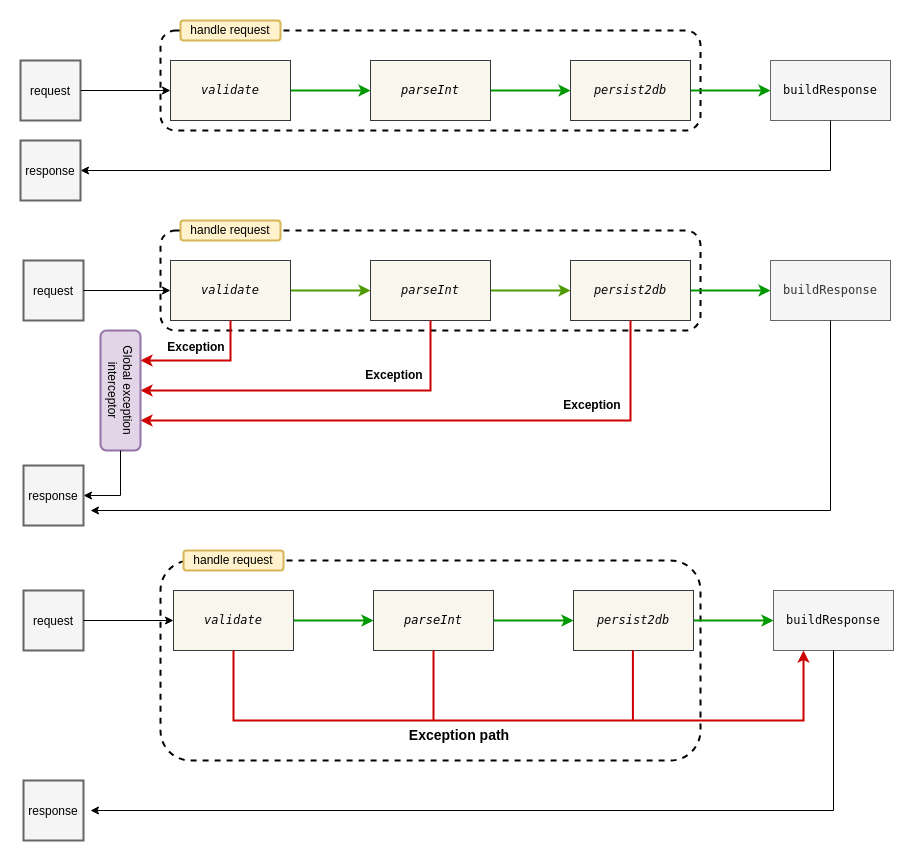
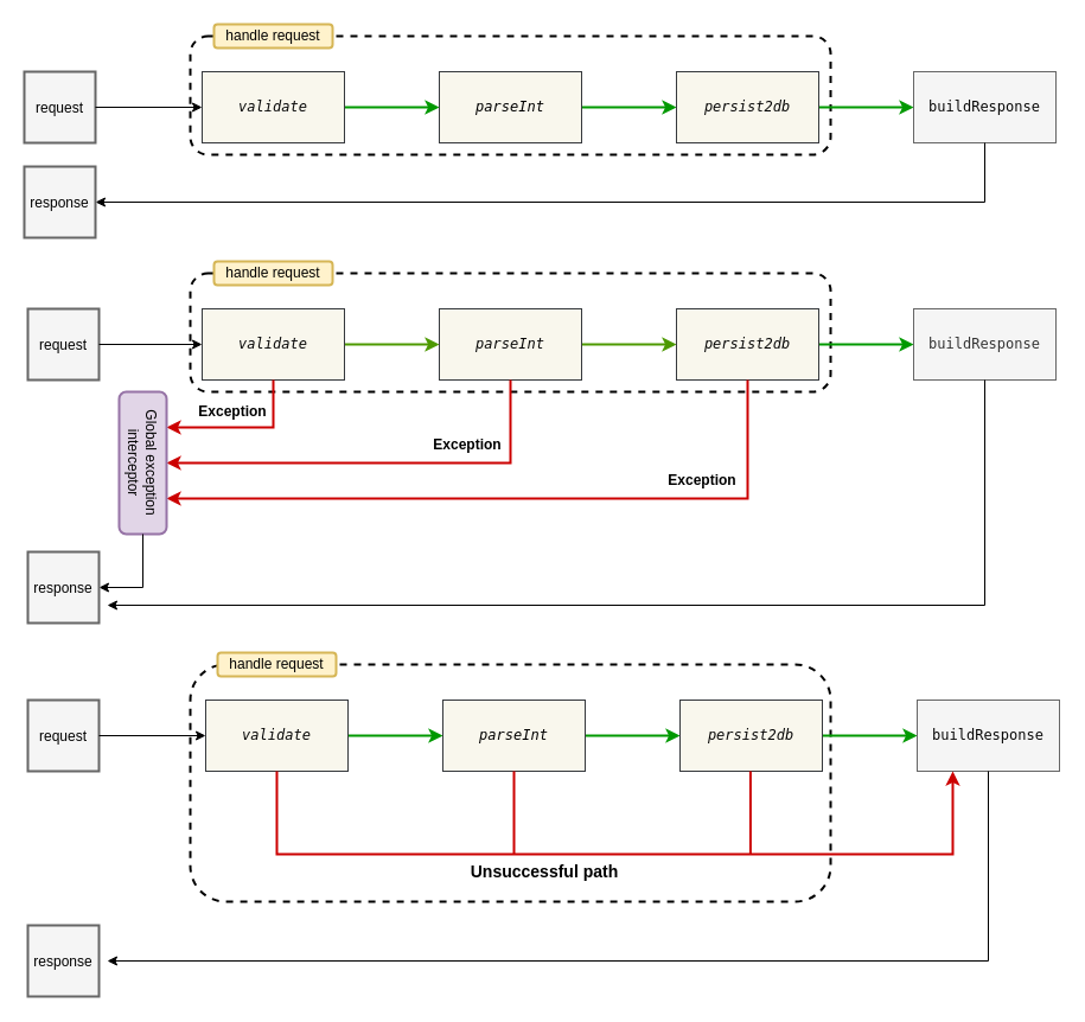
  <mxCell id="0" />
  <mxCell id="1" parent="0" />
  <mxCell id="2" value="" style="rounded=1;whiteSpace=wrap;html=1;fillColor=none;dashed=1;strokeWidth=2;connectable=0;allowArrows=0;" vertex="1" parent="1"><mxGeometry x="160" y="560" width="540" height="200" as="geometry" /></mxCell>
  <mxCell id="3" value="" style="rounded=1;whiteSpace=wrap;html=1;fillColor=none;dashed=1;strokeWidth=2;connectable=0;allowArrows=0;" vertex="1" parent="1"><mxGeometry x="160" y="30" width="540" height="100" as="geometry" /></mxCell>
  <mxCell id="4" value="" style="edgeStyle=orthogonalEdgeStyle;rounded=0;orthogonalLoop=1;jettySize=auto;html=1;fontColor=#4D9900;strokeColor=#009900;strokeWidth=2;" edge="1" parent="1" source="5" target="7"><mxGeometry relative="1" as="geometry" /></mxCell>
  <mxCell id="5" value="&lt;pre style=&quot;color: rgb(8 , 8 , 8) ; font-family: &amp;#34;jetbrains mono&amp;#34; , monospace&quot;&gt;&lt;span style=&quot;font-style: italic&quot;&gt;validate&lt;/span&gt;&lt;/pre&gt;" style="rounded=0;whiteSpace=wrap;html=1;fillColor=#f9f7ed;strokeColor=#36393d;" vertex="1" parent="1"><mxGeometry x="170" y="60" width="120" height="60" as="geometry" /></mxCell>
  <mxCell id="6" value="" style="edgeStyle=orthogonalEdgeStyle;rounded=0;orthogonalLoop=1;jettySize=auto;html=1;fontColor=#4D9900;strokeColor=#009900;strokeWidth=2;" edge="1" parent="1" source="7" target="9"><mxGeometry relative="1" as="geometry" /></mxCell>
  <mxCell id="7" value="&lt;pre style=&quot;font-family: &amp;#34;jetbrains mono&amp;#34; , monospace&quot;&gt;&lt;pre style=&quot;font-family: &amp;#34;jetbrains mono&amp;#34; , monospace&quot;&gt;&lt;span style=&quot;font-style: italic&quot;&gt;parseInt&lt;/span&gt;&lt;/pre&gt;&lt;/pre&gt;" style="rounded=0;whiteSpace=wrap;html=1;fillColor=#f9f7ed;strokeColor=#36393d;" vertex="1" parent="1"><mxGeometry x="370" y="60" width="120" height="60" as="geometry" /></mxCell>
  <mxCell id="8" value="" style="edgeStyle=orthogonalEdgeStyle;rounded=0;orthogonalLoop=1;jettySize=auto;html=1;fontColor=#4D9900;strokeColor=#009900;strokeWidth=2;" edge="1" parent="1" source="9" target="10"><mxGeometry relative="1" as="geometry" /></mxCell>
  <mxCell id="9" value="&lt;pre style=&quot;color: rgb(8 , 8 , 8) ; font-family: &amp;#34;jetbrains mono&amp;#34; , monospace&quot;&gt;&lt;pre style=&quot;font-family: &amp;#34;jetbrains mono&amp;#34; , monospace&quot;&gt;&lt;pre style=&quot;font-family: &amp;#34;jetbrains mono&amp;#34; , monospace&quot;&gt;&lt;span style=&quot;font-style: italic&quot;&gt;persist2db&lt;/span&gt;&lt;/pre&gt;&lt;/pre&gt;&lt;/pre&gt;" style="rounded=0;whiteSpace=wrap;html=1;fillColor=#f9f7ed;strokeColor=#36393d;" vertex="1" parent="1"><mxGeometry x="570" y="60" width="120" height="60" as="geometry" /></mxCell>
  <mxCell id="10" value="&lt;pre style=&quot;color: rgb(8 , 8 , 8) ; font-family: &amp;#34;jetbrains mono&amp;#34; , monospace&quot;&gt;&lt;pre style=&quot;font-family: &amp;#34;jetbrains mono&amp;#34; , monospace&quot;&gt;&lt;pre style=&quot;font-family: &amp;#34;jetbrains mono&amp;#34; , monospace&quot;&gt;&lt;pre style=&quot;font-family: &amp;#34;jetbrains mono&amp;#34; , monospace&quot;&gt;buildResponse&lt;/pre&gt;&lt;/pre&gt;&lt;/pre&gt;&lt;/pre&gt;" style="rounded=0;whiteSpace=wrap;html=1;fillColor=#f5f5f5;strokeColor=#666666;fontColor=#333333;" vertex="1" parent="1"><mxGeometry x="770" y="60" width="120" height="60" as="geometry" /></mxCell>
  <mxCell id="11" value="handle request" style="rounded=1;whiteSpace=wrap;html=1;strokeWidth=2;fillColor=#fff2cc;strokeColor=#d6b656;" vertex="1" parent="1"><mxGeometry x="180" y="20" width="100" height="20" as="geometry" /></mxCell>
  <mxCell id="12" value="" style="rounded=1;whiteSpace=wrap;html=1;fillColor=none;dashed=1;strokeWidth=2;connectable=0;allowArrows=0;" vertex="1" parent="1"><mxGeometry x="160" y="230" width="540" height="100" as="geometry" /></mxCell>
  <mxCell id="13" value="" style="edgeStyle=orthogonalEdgeStyle;rounded=0;orthogonalLoop=1;jettySize=auto;html=1;strokeColor=#4D9900;strokeWidth=2;" edge="1" parent="1" source="14" target="16"><mxGeometry relative="1" as="geometry" /></mxCell>
  <mxCell id="14" value="&lt;pre style=&quot;color: rgb(8 , 8 , 8) ; font-family: &amp;#34;jetbrains mono&amp;#34; , monospace&quot;&gt;&lt;span style=&quot;font-style: italic&quot;&gt;validate&lt;/span&gt;&lt;/pre&gt;" style="rounded=0;whiteSpace=wrap;html=1;fillColor=#f9f7ed;strokeColor=#36393d;" vertex="1" parent="1"><mxGeometry x="170" y="260" width="120" height="60" as="geometry" /></mxCell>
  <mxCell id="15" value="" style="edgeStyle=orthogonalEdgeStyle;rounded=0;orthogonalLoop=1;jettySize=auto;html=1;strokeColor=#4D9900;strokeWidth=2;" edge="1" parent="1" source="16" target="18"><mxGeometry relative="1" as="geometry" /></mxCell>
  <mxCell id="16" value="&lt;pre style=&quot;color: rgb(8 , 8 , 8) ; font-family: &amp;#34;jetbrains mono&amp;#34; , monospace&quot;&gt;&lt;pre style=&quot;font-family: &amp;#34;jetbrains mono&amp;#34; , monospace&quot;&gt;&lt;span style=&quot;font-style: italic&quot;&gt;parseInt&lt;/span&gt;&lt;/pre&gt;&lt;/pre&gt;" style="rounded=0;whiteSpace=wrap;html=1;fillColor=#f9f7ed;strokeColor=#36393d;" vertex="1" parent="1"><mxGeometry x="370" y="260" width="120" height="60" as="geometry" /></mxCell>
  <mxCell id="17" value="" style="edgeStyle=orthogonalEdgeStyle;rounded=0;orthogonalLoop=1;jettySize=auto;html=1;strokeColor=#009900;strokeWidth=2;" edge="1" parent="1" source="18" target="19"><mxGeometry relative="1" as="geometry" /></mxCell>
  <mxCell id="18" value="&lt;pre style=&quot;color: rgb(8 , 8 , 8) ; font-family: &amp;#34;jetbrains mono&amp;#34; , monospace&quot;&gt;&lt;pre style=&quot;font-family: &amp;#34;jetbrains mono&amp;#34; , monospace&quot;&gt;&lt;pre style=&quot;font-family: &amp;#34;jetbrains mono&amp;#34; , monospace&quot;&gt;&lt;span style=&quot;font-style: italic&quot;&gt;persist2db&lt;/span&gt;&lt;/pre&gt;&lt;/pre&gt;&lt;/pre&gt;" style="rounded=0;whiteSpace=wrap;html=1;fillColor=#f9f7ed;strokeColor=#36393d;" vertex="1" parent="1"><mxGeometry x="570" y="260" width="120" height="60" as="geometry" /></mxCell>
  <mxCell id="19" value="&lt;pre style=&quot;font-family: &amp;#34;jetbrains mono&amp;#34; , monospace&quot;&gt;&lt;pre style=&quot;font-family: &amp;#34;jetbrains mono&amp;#34; , monospace&quot;&gt;&lt;pre style=&quot;font-family: &amp;#34;jetbrains mono&amp;#34; , monospace&quot;&gt;&lt;pre style=&quot;font-family: &amp;#34;jetbrains mono&amp;#34; , monospace&quot;&gt;buildResponse&lt;/pre&gt;&lt;/pre&gt;&lt;/pre&gt;&lt;/pre&gt;" style="rounded=0;whiteSpace=wrap;html=1;fillColor=#f5f5f5;strokeColor=#666666;fontColor=#333333;" vertex="1" parent="1"><mxGeometry x="770" y="260" width="120" height="60" as="geometry" /></mxCell>
  <mxCell id="20" value="handle request" style="rounded=1;whiteSpace=wrap;html=1;strokeWidth=2;fillColor=#fff2cc;strokeColor=#d6b656;" vertex="1" parent="1"><mxGeometry x="180" y="220" width="100" height="20" as="geometry" /></mxCell>
  <mxCell id="21" value="" style="endArrow=classic;html=1;rounded=0;exitX=0.5;exitY=1;exitDx=0;exitDy=0;strokeWidth=2;strokeColor=#CC0000;entryX=0.25;entryY=0;entryDx=0;entryDy=0;" edge="1" parent="1" source="14" target="31"><mxGeometry width="50" height="50" relative="1" as="geometry"><mxPoint x="320" y="430" as="sourcePoint" /><mxPoint x="160" y="360" as="targetPoint" /><Array as="points"><mxPoint x="230" y="360" /></Array></mxGeometry></mxCell>
  <mxCell id="22" value="" style="endArrow=classic;html=1;rounded=0;exitX=0.5;exitY=1;exitDx=0;exitDy=0;strokeColor=#CC0000;strokeWidth=2;entryX=0.5;entryY=0;entryDx=0;entryDy=0;" edge="1" parent="1" source="16" target="31"><mxGeometry width="50" height="50" relative="1" as="geometry"><mxPoint x="520" y="340" as="sourcePoint" /><mxPoint x="160" y="390" as="targetPoint" /><Array as="points"><mxPoint x="430" y="390" /></Array></mxGeometry></mxCell>
  <mxCell id="23" value="" style="endArrow=classic;html=1;rounded=0;exitX=0.5;exitY=1;exitDx=0;exitDy=0;strokeColor=#CC0000;strokeWidth=2;entryX=0.75;entryY=0;entryDx=0;entryDy=0;" edge="1" parent="1" source="18" target="31"><mxGeometry width="50" height="50" relative="1" as="geometry"><mxPoint x="520" y="340" as="sourcePoint" /><mxPoint x="160" y="420" as="targetPoint" /><Array as="points"><mxPoint x="630" y="420" /></Array></mxGeometry></mxCell>
  <mxCell id="24" value="&lt;b style=&quot;font-size: 12px&quot;&gt;&lt;font style=&quot;font-size: 12px&quot;&gt;Exception&lt;/font&gt;&lt;/b&gt;" style="text;html=1;strokeColor=none;fillColor=none;align=center;verticalAlign=middle;whiteSpace=wrap;rounded=0;fontSize=12;" vertex="1" parent="1"><mxGeometry x="544" y="390" width="96" height="30" as="geometry" /></mxCell>
  <mxCell id="25" value="&lt;b style=&quot;font-size: 12px&quot;&gt;&lt;font style=&quot;font-size: 12px&quot;&gt;Exception&lt;/font&gt;&lt;/b&gt;" style="text;html=1;strokeColor=none;fillColor=none;align=center;verticalAlign=middle;whiteSpace=wrap;rounded=0;fontSize=12;" vertex="1" parent="1"><mxGeometry x="346" y="360" width="96" height="30" as="geometry" /></mxCell>
  <mxCell id="26" value="&lt;b style=&quot;font-size: 12px&quot;&gt;&lt;font style=&quot;font-size: 12px&quot;&gt;Exception&lt;/font&gt;&lt;/b&gt;" style="text;html=1;strokeColor=none;fillColor=none;align=center;verticalAlign=middle;whiteSpace=wrap;rounded=0;fontSize=12;" vertex="1" parent="1"><mxGeometry x="155" y="334" width="82" height="25.63" as="geometry" /></mxCell>
  <mxCell id="27" value="&lt;font color=&quot;#000000&quot; style=&quot;font-size: 12px&quot;&gt;request&lt;/font&gt;" style="whiteSpace=wrap;html=1;aspect=fixed;fontSize=14;fontColor=#333333;strokeWidth=2;fillColor=#f5f5f5;strokeColor=#666666;" vertex="1" parent="1"><mxGeometry x="20" y="60" width="60" height="60" as="geometry" /></mxCell>
  <mxCell id="28" value="" style="endArrow=classic;html=1;rounded=0;fontSize=14;fontColor=#CC0000;strokeColor=#000000;strokeWidth=1;entryX=0;entryY=0.5;entryDx=0;entryDy=0;" edge="1" parent="1" target="5"><mxGeometry width="50" height="50" relative="1" as="geometry"><mxPoint x="80" y="90" as="sourcePoint" /><mxPoint x="157" y="90" as="targetPoint" /></mxGeometry></mxCell>
  <mxCell id="29" value="&lt;font color=&quot;#000000&quot; style=&quot;font-size: 12px&quot;&gt;request&lt;/font&gt;" style="whiteSpace=wrap;html=1;aspect=fixed;fontSize=14;fontColor=#333333;strokeWidth=2;fillColor=#f5f5f5;strokeColor=#666666;" vertex="1" parent="1"><mxGeometry x="23" y="260" width="60" height="60" as="geometry" /></mxCell>
  <mxCell id="30" value="" style="endArrow=classic;html=1;rounded=0;fontSize=14;fontColor=#CC0000;strokeColor=#000000;strokeWidth=1;entryX=0;entryY=0.5;entryDx=0;entryDy=0;" edge="1" parent="1" target="14"><mxGeometry width="50" height="50" relative="1" as="geometry"><mxPoint x="83" y="290" as="sourcePoint" /><mxPoint x="160" y="290" as="targetPoint" /></mxGeometry></mxCell>
  <mxCell id="31" value="Global exception interceptor" style="rounded=1;whiteSpace=wrap;html=1;fontSize=12;strokeWidth=2;fillColor=#e1d5e7;rotation=90;horizontal=1;strokeColor=#9673a6;" vertex="1" parent="1"><mxGeometry x="60" y="370" width="120" height="40" as="geometry" /></mxCell>
  <mxCell id="32" value="" style="endArrow=classic;html=1;rounded=0;fontSize=12;fontColor=#000000;strokeColor=#000000;strokeWidth=1;exitX=0.5;exitY=1;exitDx=0;exitDy=0;entryX=1;entryY=0.5;entryDx=0;entryDy=0;" edge="1" parent="1" source="10" target="52"><mxGeometry width="50" height="50" relative="1" as="geometry"><mxPoint x="780" y="200" as="sourcePoint" /><mxPoint x="220" y="150" as="targetPoint" /><Array as="points"><mxPoint x="830" y="170" /></Array></mxGeometry></mxCell>
  <mxCell id="33" value="" style="endArrow=classic;html=1;rounded=0;fontSize=12;fontColor=#000000;strokeColor=#000000;strokeWidth=1;exitX=0.5;exitY=1;exitDx=0;exitDy=0;" edge="1" parent="1" source="19"><mxGeometry width="50" height="50" relative="1" as="geometry"><mxPoint x="987" y="350" as="sourcePoint" /><mxPoint x="90" y="510" as="targetPoint" /><Array as="points"><mxPoint x="830" y="510" /></Array></mxGeometry></mxCell>
  <mxCell id="34" value="" style="endArrow=classic;html=1;rounded=0;fontSize=12;fontColor=#000000;strokeColor=#000000;strokeWidth=1;exitX=1;exitY=0.5;exitDx=0;exitDy=0;entryX=1;entryY=0.5;entryDx=0;entryDy=0;" edge="1" parent="1" source="31" target="51"><mxGeometry width="50" height="50" relative="1" as="geometry"><mxPoint x="250" y="580" as="sourcePoint" /><mxPoint x="68" y="430" as="targetPoint" /><Array as="points"><mxPoint x="120" y="495" /></Array></mxGeometry></mxCell>
  <mxCell id="35" value="" style="edgeStyle=orthogonalEdgeStyle;rounded=0;orthogonalLoop=1;jettySize=auto;html=1;fontColor=#4D9900;strokeColor=#009900;strokeWidth=2;" edge="1" parent="1" source="36" target="38"><mxGeometry relative="1" as="geometry" /></mxCell>
  <mxCell id="36" value="&lt;pre style=&quot;color: rgb(8 , 8 , 8) ; font-family: &amp;#34;jetbrains mono&amp;#34; , monospace&quot;&gt;&lt;span style=&quot;font-style: italic&quot;&gt;validate&lt;/span&gt;&lt;/pre&gt;" style="rounded=0;whiteSpace=wrap;html=1;fillColor=#f9f7ed;strokeColor=#36393d;" vertex="1" parent="1"><mxGeometry x="173" y="590" width="120" height="60" as="geometry" /></mxCell>
  <mxCell id="37" value="" style="edgeStyle=orthogonalEdgeStyle;rounded=0;orthogonalLoop=1;jettySize=auto;html=1;fontColor=#4D9900;strokeColor=#009900;strokeWidth=2;" edge="1" parent="1" source="38" target="40"><mxGeometry relative="1" as="geometry" /></mxCell>
  <mxCell id="38" value="&lt;pre style=&quot;font-family: &amp;#34;jetbrains mono&amp;#34; , monospace&quot;&gt;&lt;pre style=&quot;font-family: &amp;#34;jetbrains mono&amp;#34; , monospace&quot;&gt;&lt;span style=&quot;font-style: italic&quot;&gt;parseInt&lt;/span&gt;&lt;/pre&gt;&lt;/pre&gt;" style="rounded=0;whiteSpace=wrap;html=1;fillColor=#f9f7ed;strokeColor=#36393d;" vertex="1" parent="1"><mxGeometry x="373" y="590" width="120" height="60" as="geometry" /></mxCell>
  <mxCell id="39" value="" style="edgeStyle=orthogonalEdgeStyle;rounded=0;orthogonalLoop=1;jettySize=auto;html=1;fontColor=#009900;strokeColor=#009900;strokeWidth=2;" edge="1" parent="1" source="40" target="41"><mxGeometry relative="1" as="geometry" /></mxCell>
  <mxCell id="40" value="&lt;pre style=&quot;color: rgb(8 , 8 , 8) ; font-family: &amp;#34;jetbrains mono&amp;#34; , monospace&quot;&gt;&lt;pre style=&quot;font-family: &amp;#34;jetbrains mono&amp;#34; , monospace&quot;&gt;&lt;pre style=&quot;font-family: &amp;#34;jetbrains mono&amp;#34; , monospace&quot;&gt;&lt;span style=&quot;font-style: italic&quot;&gt;persist2db&lt;/span&gt;&lt;/pre&gt;&lt;/pre&gt;&lt;/pre&gt;" style="rounded=0;whiteSpace=wrap;html=1;fillColor=#f9f7ed;strokeColor=#36393d;" vertex="1" parent="1"><mxGeometry x="573" y="590" width="120" height="60" as="geometry" /></mxCell>
  <mxCell id="41" value="&lt;pre style=&quot;color: rgb(8 , 8 , 8) ; font-family: &amp;#34;jetbrains mono&amp;#34; , monospace&quot;&gt;&lt;pre style=&quot;font-family: &amp;#34;jetbrains mono&amp;#34; , monospace&quot;&gt;&lt;pre style=&quot;font-family: &amp;#34;jetbrains mono&amp;#34; , monospace&quot;&gt;&lt;pre style=&quot;font-family: &amp;#34;jetbrains mono&amp;#34; , monospace&quot;&gt;buildResponse&lt;/pre&gt;&lt;/pre&gt;&lt;/pre&gt;&lt;/pre&gt;" style="rounded=0;whiteSpace=wrap;html=1;fillColor=#f5f5f5;strokeColor=#666666;fontColor=#333333;" vertex="1" parent="1"><mxGeometry x="773" y="590" width="120" height="60" as="geometry" /></mxCell>
  <mxCell id="42" value="handle request" style="rounded=1;whiteSpace=wrap;html=1;strokeWidth=2;fillColor=#fff2cc;strokeColor=#d6b656;" vertex="1" parent="1"><mxGeometry x="183" y="550" width="100" height="20" as="geometry" /></mxCell>
  <mxCell id="43" value="&lt;font color=&quot;#000000&quot; style=&quot;font-size: 12px&quot;&gt;request&lt;/font&gt;" style="whiteSpace=wrap;html=1;aspect=fixed;fontSize=14;fontColor=#333333;strokeWidth=2;fillColor=#f5f5f5;strokeColor=#666666;" vertex="1" parent="1"><mxGeometry x="23" y="590" width="60" height="60" as="geometry" /></mxCell>
  <mxCell id="44" value="" style="endArrow=classic;html=1;rounded=0;fontSize=14;fontColor=#CC0000;strokeColor=#000000;strokeWidth=1;entryX=0;entryY=0.5;entryDx=0;entryDy=0;" edge="1" parent="1" target="36"><mxGeometry width="50" height="50" relative="1" as="geometry"><mxPoint x="83" y="620" as="sourcePoint" /><mxPoint x="160" y="620" as="targetPoint" /></mxGeometry></mxCell>
  <mxCell id="45" value="" style="endArrow=classic;html=1;rounded=0;fontSize=12;fontColor=#000000;strokeColor=#000000;strokeWidth=1;exitX=0.5;exitY=1;exitDx=0;exitDy=0;" edge="1" parent="1" source="41"><mxGeometry width="50" height="50" relative="1" as="geometry"><mxPoint x="990" y="650" as="sourcePoint" /><mxPoint x="90" y="810" as="targetPoint" /><Array as="points"><mxPoint x="833" y="810" /></Array></mxGeometry></mxCell>
  <mxCell id="46" value="" style="endArrow=classic;html=1;rounded=0;fontSize=12;fontColor=#4D9900;strokeColor=#CC0000;strokeWidth=2;exitX=0.5;exitY=1;exitDx=0;exitDy=0;entryX=0.25;entryY=1;entryDx=0;entryDy=0;" edge="1" parent="1" source="36" target="41"><mxGeometry width="50" height="50" relative="1" as="geometry"><mxPoint x="450" y="490" as="sourcePoint" /><mxPoint x="760" y="720" as="targetPoint" /><Array as="points"><mxPoint x="233" y="720" /><mxPoint x="803" y="720" /></Array></mxGeometry></mxCell>
  <mxCell id="47" value="" style="endArrow=none;html=1;rounded=0;fontSize=12;fontColor=#4D9900;strokeColor=#CC0000;strokeWidth=2;entryX=0.5;entryY=1;entryDx=0;entryDy=0;" edge="1" parent="1" target="38"><mxGeometry width="50" height="50" relative="1" as="geometry"><mxPoint x="433" y="720" as="sourcePoint" /><mxPoint x="500" y="440" as="targetPoint" /></mxGeometry></mxCell>
  <mxCell id="48" value="" style="endArrow=none;html=1;rounded=0;fontSize=12;fontColor=#4D9900;strokeColor=#CC0000;strokeWidth=2;entryX=0.5;entryY=1;entryDx=0;entryDy=0;" edge="1" parent="1"><mxGeometry width="50" height="50" relative="1" as="geometry"><mxPoint x="632.41" y="720" as="sourcePoint" /><mxPoint x="632.41" y="650" as="targetPoint" /></mxGeometry></mxCell>
- <mxCell id="49" value="&lt;font color=&quot;#000000&quot; style=&quot;font-size: 14px&quot;&gt;&lt;b&gt;Exception path&lt;/b&gt;&lt;/font&gt;" style="text;html=1;strokeColor=none;fillColor=none;align=center;verticalAlign=middle;whiteSpace=wrap;rounded=0;labelBackgroundColor=none;fontSize=12;fontColor=#990000;" vertex="1" parent="1"><mxGeometry x="376.5" y="720" width="163.5" height="30" as="geometry" /></mxCell>
+ <mxCell id="49" value="&lt;font color=&quot;#000000&quot; style=&quot;font-size: 14px&quot;&gt;&lt;b&gt;Unsuccessful path&lt;/b&gt;&lt;/font&gt;" style="text;html=1;strokeColor=none;fillColor=none;align=center;verticalAlign=middle;whiteSpace=wrap;rounded=0;labelBackgroundColor=none;fontSize=12;fontColor=#990000;" vertex="1" parent="1"><mxGeometry x="376.5" y="720" width="163.5" height="30" as="geometry" /></mxCell>
  <mxCell id="50" value="&lt;font color=&quot;#000000&quot; style=&quot;font-size: 12px&quot;&gt;response&lt;/font&gt;" style="whiteSpace=wrap;html=1;aspect=fixed;fontSize=14;fontColor=#333333;strokeWidth=2;fillColor=#f5f5f5;strokeColor=#666666;" vertex="1" parent="1"><mxGeometry x="23" y="780" width="60" height="60" as="geometry" /></mxCell>
  <mxCell id="51" value="&lt;font color=&quot;#000000&quot; style=&quot;font-size: 12px&quot;&gt;response&lt;/font&gt;" style="whiteSpace=wrap;html=1;aspect=fixed;fontSize=14;fontColor=#333333;strokeWidth=2;fillColor=#f5f5f5;strokeColor=#666666;" vertex="1" parent="1"><mxGeometry x="23" y="465" width="60" height="60" as="geometry" /></mxCell>
  <mxCell id="52" value="&lt;font color=&quot;#000000&quot; style=&quot;font-size: 12px&quot;&gt;response&lt;/font&gt;" style="whiteSpace=wrap;html=1;aspect=fixed;fontSize=14;fontColor=#333333;strokeWidth=2;fillColor=#f5f5f5;strokeColor=#666666;" vertex="1" parent="1"><mxGeometry x="20" y="140" width="60" height="60" as="geometry" /></mxCell>
